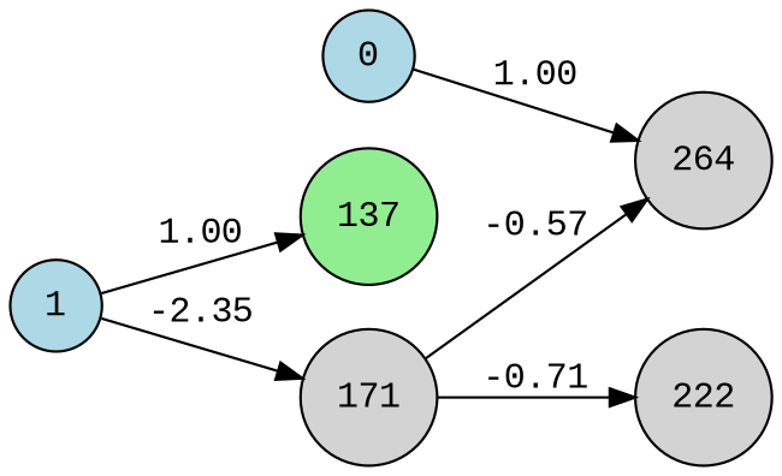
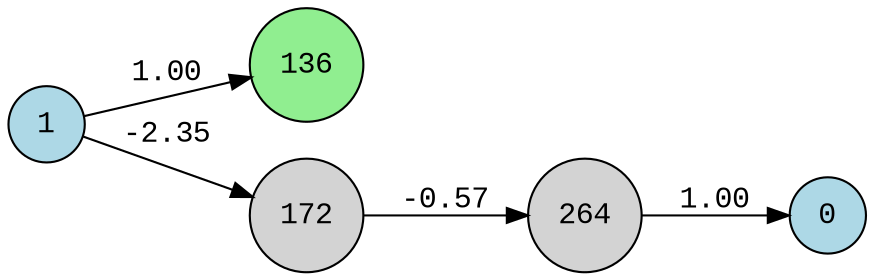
  digraph {
    fontname="Liberation Mono"
    rankdir=LR
    node [fillcolor=lightgray fontname="Liberation Mono" shape=circle style=filled]
    edge [fontname="Liberation Mono"]
    n1 [fillcolor=lightblue label=0]
    n2 [label=264]
    n3 [fillcolor=lightblue label=1]
-   n4 [fillcolor=lightgreen label=137]
-   n5 [label=171]
-   n6 [label=222]
-   n1 -> n2 [label=1.00]
+   n4 [fillcolor=lightgreen label=136]
+   n5 [label=172]
+   n2 -> n1 [label=1.00]
    n3 -> n4 [label=1.00]
    n3 -> n5 [label=-2.35]
    n5 -> n2 [label=-0.57]
-   n5 -> n6 [label=-0.71]
  }
